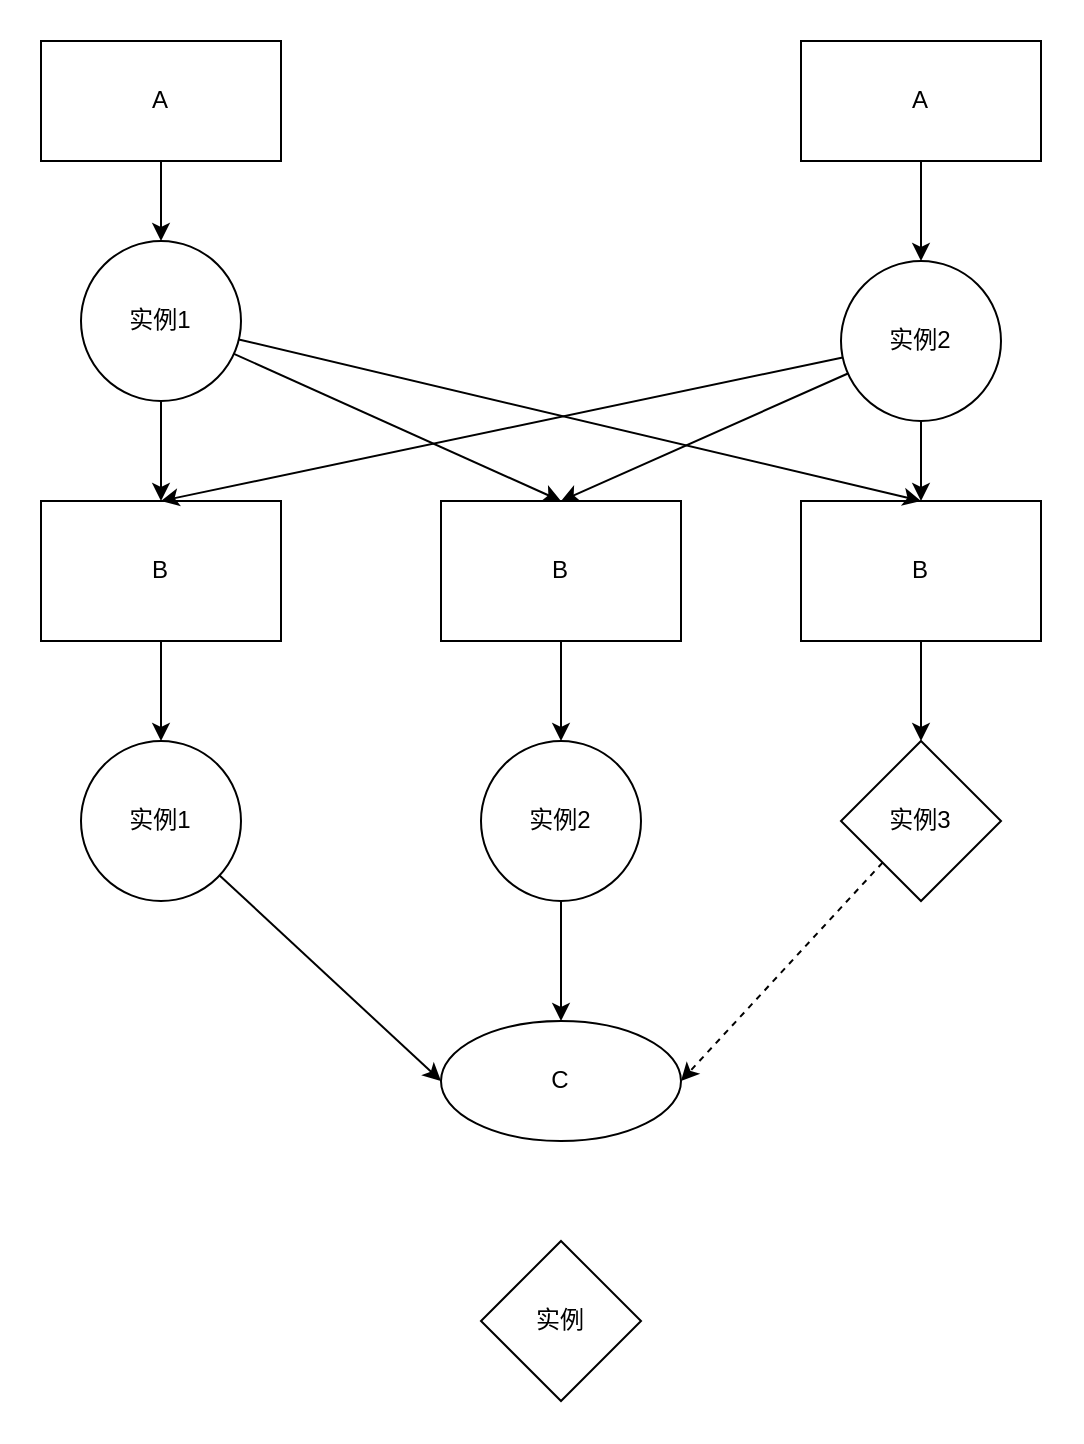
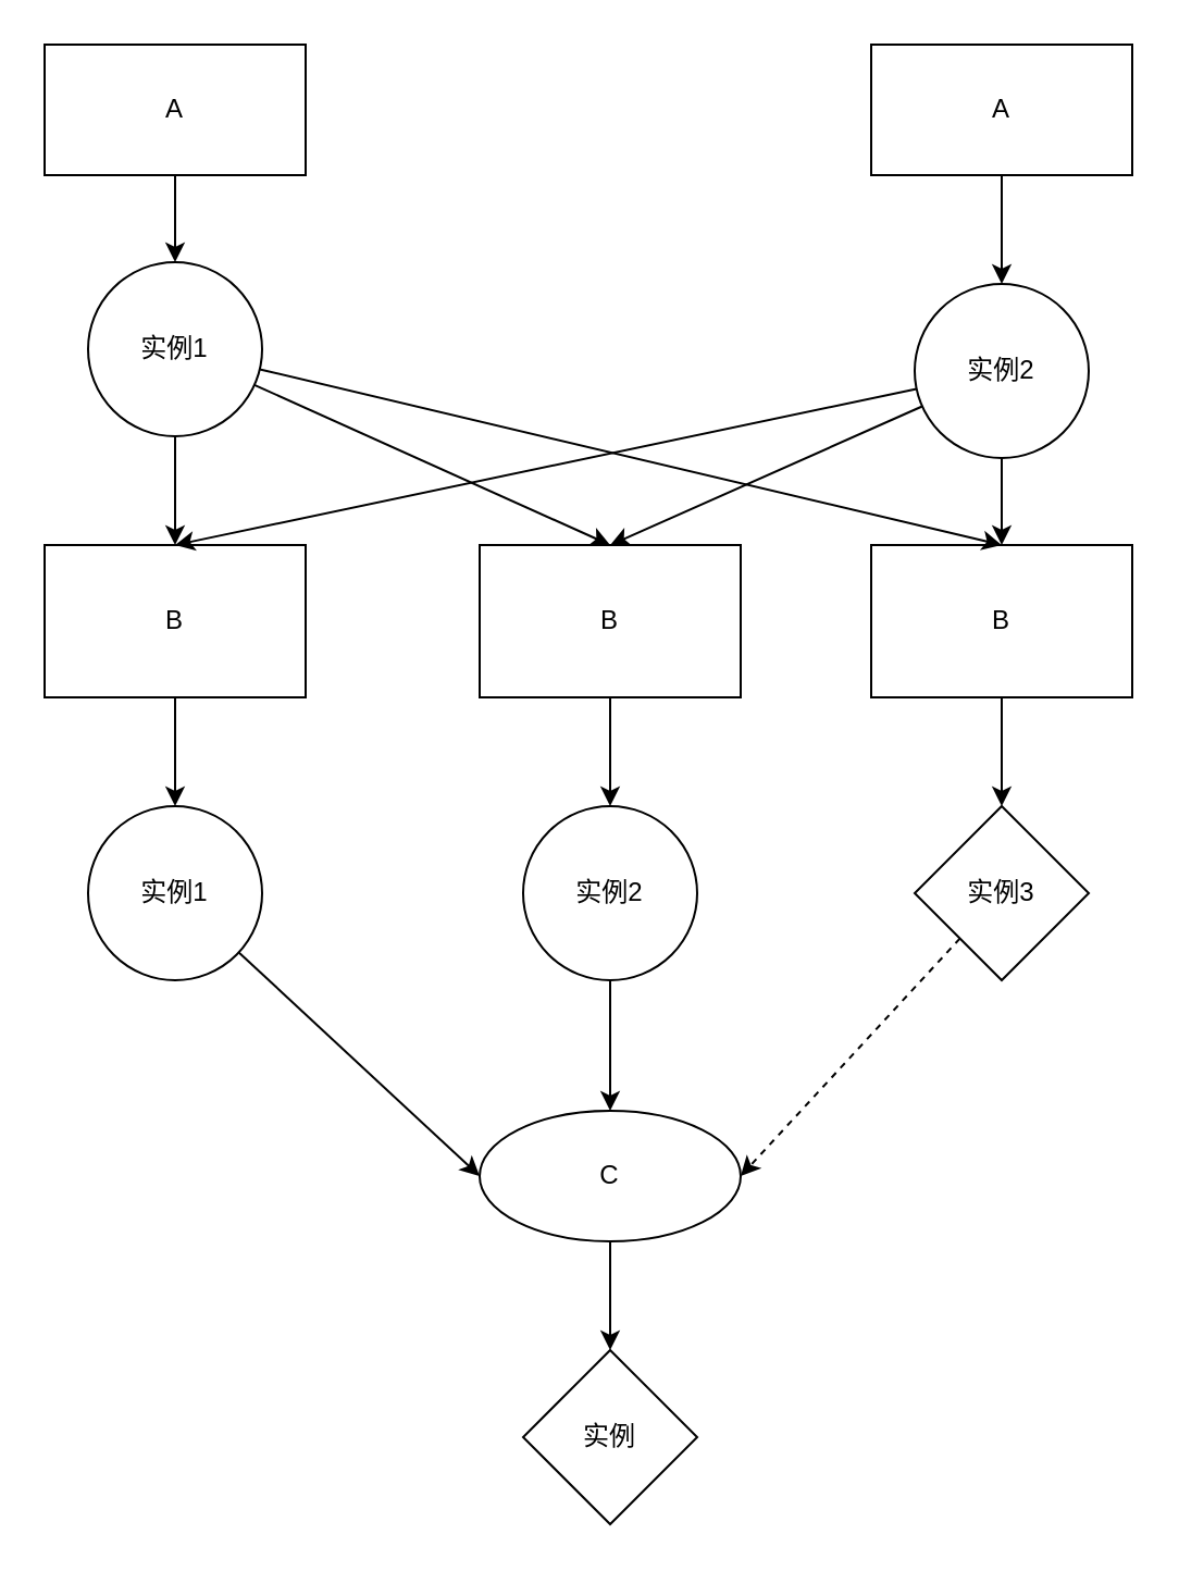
  <mxCell id="0" />
  <mxCell id="1" parent="0" />
  <mxCell id="2" value="" style="edgeStyle=orthogonalEdgeStyle;rounded=0;orthogonalLoop=1;jettySize=auto;html=1;" edge="1" parent="1" source="3" target="5"><mxGeometry relative="1" as="geometry" /></mxCell>
  <mxCell id="3" value="B" style="rounded=0;whiteSpace=wrap;html=1;" vertex="1" parent="1"><mxGeometry x="20" y="250" width="120" height="70" as="geometry" /></mxCell>
  <mxCell id="4" value="" style="edgeStyle=none;rounded=0;orthogonalLoop=1;jettySize=auto;html=1;entryX=0;entryY=0.5;entryDx=0;entryDy=0;" edge="1" parent="1" source="5" target="27"><mxGeometry relative="1" as="geometry"><mxPoint x="280" y="566" as="targetPoint" /></mxGeometry></mxCell>
  <mxCell id="5" value="实例1" style="ellipse;whiteSpace=wrap;html=1;rounded=0;" vertex="1" parent="1"><mxGeometry x="40" y="370" width="80" height="80" as="geometry" /></mxCell>
  <mxCell id="6" style="edgeStyle=none;rounded=0;orthogonalLoop=1;jettySize=auto;html=1;entryX=0.5;entryY=0;entryDx=0;entryDy=0;" edge="1" parent="1" source="7" target="27"><mxGeometry relative="1" as="geometry" /></mxCell>
  <mxCell id="7" value="实例2" style="ellipse;whiteSpace=wrap;html=1;rounded=0;" vertex="1" parent="1"><mxGeometry x="240" y="370" width="80" height="80" as="geometry" /></mxCell>
  <mxCell id="8" value="" style="edgeStyle=orthogonalEdgeStyle;rounded=0;orthogonalLoop=1;jettySize=auto;html=1;" edge="1" parent="1" source="9" target="7"><mxGeometry relative="1" as="geometry" /></mxCell>
  <mxCell id="9" value="B" style="rounded=0;whiteSpace=wrap;html=1;" vertex="1" parent="1"><mxGeometry x="220" y="250" width="120" height="70" as="geometry" /></mxCell>
  <mxCell id="10" style="edgeStyle=none;rounded=0;orthogonalLoop=1;jettySize=auto;html=1;entryX=1;entryY=0.5;entryDx=0;entryDy=0;dashed=1;" edge="1" parent="1" source="11" target="27"><mxGeometry relative="1" as="geometry" /></mxCell>
  <mxCell id="11" value="实例3" style="rhombus;whiteSpace=wrap;html=1;" vertex="1" parent="1"><mxGeometry x="420" y="370" width="80" height="80" as="geometry" /></mxCell>
  <mxCell id="12" value="" style="edgeStyle=orthogonalEdgeStyle;rounded=0;orthogonalLoop=1;jettySize=auto;html=1;" edge="1" parent="1" source="13" target="11"><mxGeometry relative="1" as="geometry" /></mxCell>
  <mxCell id="13" value="B" style="rounded=0;whiteSpace=wrap;html=1;" vertex="1" parent="1"><mxGeometry x="400" y="250" width="120" height="70" as="geometry" /></mxCell>
  <mxCell id="14" value="" style="edgeStyle=none;rounded=0;orthogonalLoop=1;jettySize=auto;html=1;" edge="1" parent="1" source="15" target="25"><mxGeometry relative="1" as="geometry" /></mxCell>
  <mxCell id="15" value="A" style="rounded=0;whiteSpace=wrap;html=1;" vertex="1" parent="1"><mxGeometry x="20" y="20" width="120" height="60" as="geometry" /></mxCell>
  <mxCell id="16" value="" style="edgeStyle=none;rounded=0;orthogonalLoop=1;jettySize=auto;html=1;" edge="1" parent="1" source="17" target="21"><mxGeometry relative="1" as="geometry" /></mxCell>
  <mxCell id="17" value="A" style="rounded=0;whiteSpace=wrap;html=1;" vertex="1" parent="1"><mxGeometry x="400" y="20" width="120" height="60" as="geometry" /></mxCell>
  <mxCell id="18" value="" style="edgeStyle=none;rounded=0;orthogonalLoop=1;jettySize=auto;html=1;" edge="1" parent="1" source="21" target="13"><mxGeometry relative="1" as="geometry" /></mxCell>
  <mxCell id="19" style="edgeStyle=none;rounded=0;orthogonalLoop=1;jettySize=auto;html=1;entryX=0.5;entryY=0;entryDx=0;entryDy=0;" edge="1" parent="1" source="21" target="9"><mxGeometry relative="1" as="geometry" /></mxCell>
  <mxCell id="20" style="edgeStyle=none;rounded=0;orthogonalLoop=1;jettySize=auto;html=1;entryX=0.5;entryY=0;entryDx=0;entryDy=0;" edge="1" parent="1" source="21" target="3"><mxGeometry relative="1" as="geometry" /></mxCell>
  <mxCell id="21" value="实例2" style="ellipse;whiteSpace=wrap;html=1;rounded=0;" vertex="1" parent="1"><mxGeometry x="420" y="130" width="80" height="80" as="geometry" /></mxCell>
  <mxCell id="22" value="" style="rounded=0;orthogonalLoop=1;jettySize=auto;html=1;" edge="1" parent="1" source="25" target="3"><mxGeometry relative="1" as="geometry" /></mxCell>
  <mxCell id="23" style="rounded=0;orthogonalLoop=1;jettySize=auto;html=1;entryX=0.5;entryY=0;entryDx=0;entryDy=0;" edge="1" parent="1" source="25" target="9"><mxGeometry relative="1" as="geometry" /></mxCell>
  <mxCell id="24" style="rounded=0;orthogonalLoop=1;jettySize=auto;html=1;" edge="1" parent="1" source="25"><mxGeometry relative="1" as="geometry"><mxPoint x="460" y="250" as="targetPoint" /></mxGeometry></mxCell>
  <mxCell id="25" value="实例1" style="ellipse;whiteSpace=wrap;html=1;rounded=0;" vertex="1" parent="1"><mxGeometry x="40" y="120" width="80" height="80" as="geometry" /></mxCell>
+ <mxCell id="26" value="" style="edgeStyle=none;rounded=0;orthogonalLoop=1;jettySize=auto;html=1;" edge="1" parent="1" source="27" target="28"><mxGeometry relative="1" as="geometry" /></mxCell>
  <mxCell id="27" value="C" style="ellipse;whiteSpace=wrap;html=1;" vertex="1" parent="1"><mxGeometry x="220" y="510" width="120" height="60" as="geometry" /></mxCell>
  <mxCell id="28" value="实例" style="rhombus;whiteSpace=wrap;html=1;" vertex="1" parent="1"><mxGeometry x="240" y="620" width="80" height="80" as="geometry" /></mxCell>
